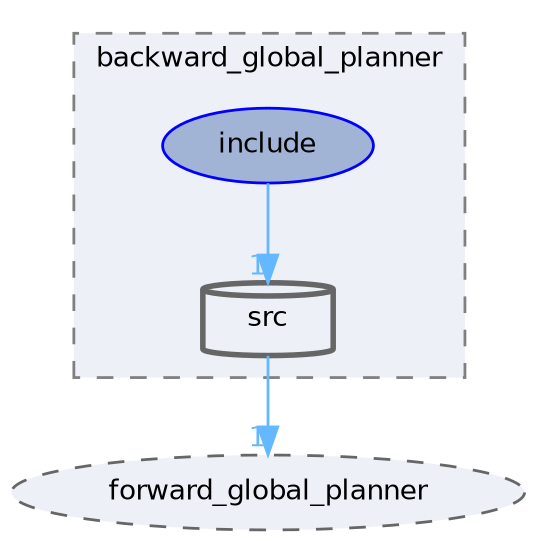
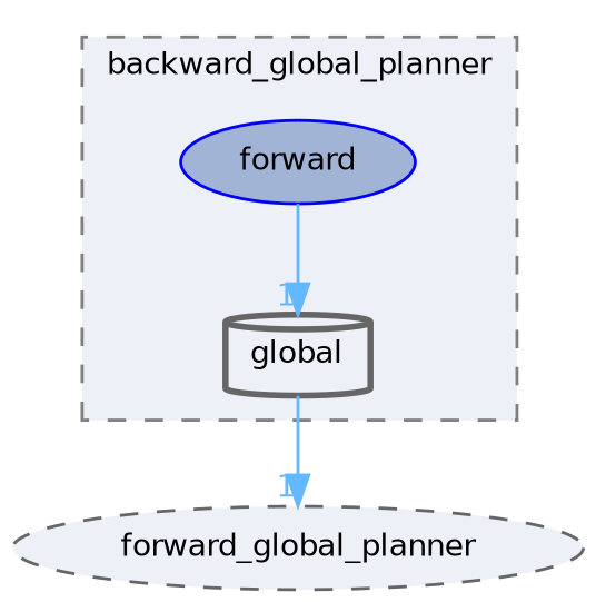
  digraph {
    compound=true
    node [color=gray40 fillcolor="#edf0f7" fontname=Helvetica fontsize=10 shape=ellipse]
    edge [color=steelblue1 fontcolor=steelblue1 fontname=Helvetica fontsize=10 headlabel=1 labeldistance=1.5 labelfontname=Helvetica labelfontsize=10]
-   n1 [color=blue fillcolor="#a2b4d6" height=0.2 label=include style=filled width=0.4]
-   n2 [height=0.2 label=src shape=cylinder style="filled,bold" width=0.4]
+   n1 [color=blue fillcolor="#a2b4d6" height=0.2 label=forward style=filled width=0.4]
+   n2 [height=0.2 label=global shape=cylinder style="filled,bold" width=0.4]
    n3 [height=0.2 label=forward_global_planner style="filled,dashed" width=0.4]
    subgraph cluster_1 {
      bgcolor="#edf0f7"
      fontname=Helvetica
      fontsize=10
      label=backward_global_planner
      pencolor=grey50
      style="filled,dashed"
      n1
      n2
    }
    n1 -> n2
    n2 -> n3
  }
